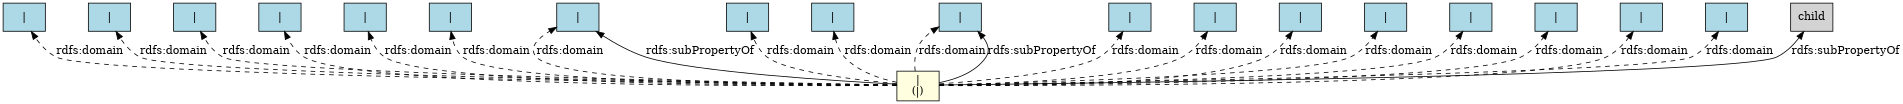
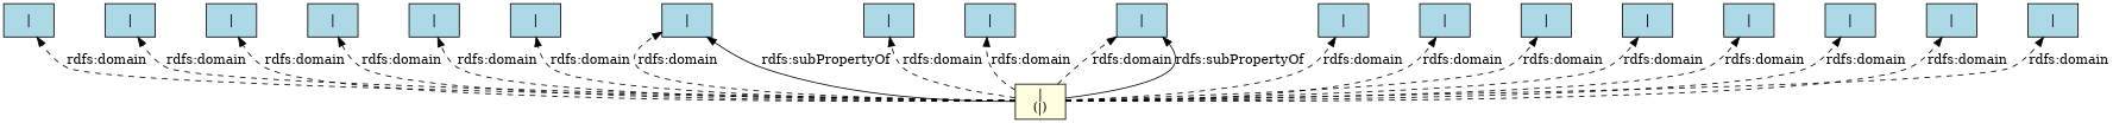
  digraph {
    rankdir=BT
    node [fillcolor=lightblue shape=box style=filled]
    edge [style=dashed]
    n1 [fillcolor=lightyellow label="|\n(|)"]
    n2 [label="|"]
    n3 [label="|"]
    n4 [label="|"]
    n5 [label="|"]
    n6 [label="|"]
    n7 [label="|"]
    n8 [label="|"]
    n9 [label="|"]
    n10 [label="|"]
    n11 [label="|"]
    n12 [label="|"]
    n13 [label="|"]
    n14 [label="|"]
    n15 [label="|"]
    n16 [label="|"]
    n17 [label="|"]
    n18 [label="|"]
    n19 [label="|"]
-   child [fillcolor=""]
    n1 -> n2 [label="rdfs:domain"]
    n1 -> n3 [label="rdfs:domain"]
    n1 -> n4 [label="rdfs:domain"]
    n1 -> n5 [label="rdfs:domain"]
    n1 -> n6 [label="rdfs:domain"]
    n1 -> n7 [label="rdfs:domain"]
    n1 -> n8 [label="rdfs:domain"]
    n1 -> n8 [label="rdfs:subPropertyOf" style=""]
    n1 -> n9 [label="rdfs:domain"]
    n1 -> n10 [label="rdfs:domain"]
    n1 -> n11 [label="rdfs:domain"]
    n1 -> n11 [label="rdfs:subPropertyOf" style=""]
    n1 -> n12 [label="rdfs:domain"]
    n1 -> n13 [label="rdfs:domain"]
    n1 -> n14 [label="rdfs:domain"]
    n1 -> n15 [label="rdfs:domain"]
    n1 -> n16 [label="rdfs:domain"]
    n1 -> n17 [label="rdfs:domain"]
    n1 -> n18 [label="rdfs:domain"]
    n1 -> n19 [label="rdfs:domain"]
-   n1 -> child [label="rdfs:subPropertyOf" style=""]
  }
